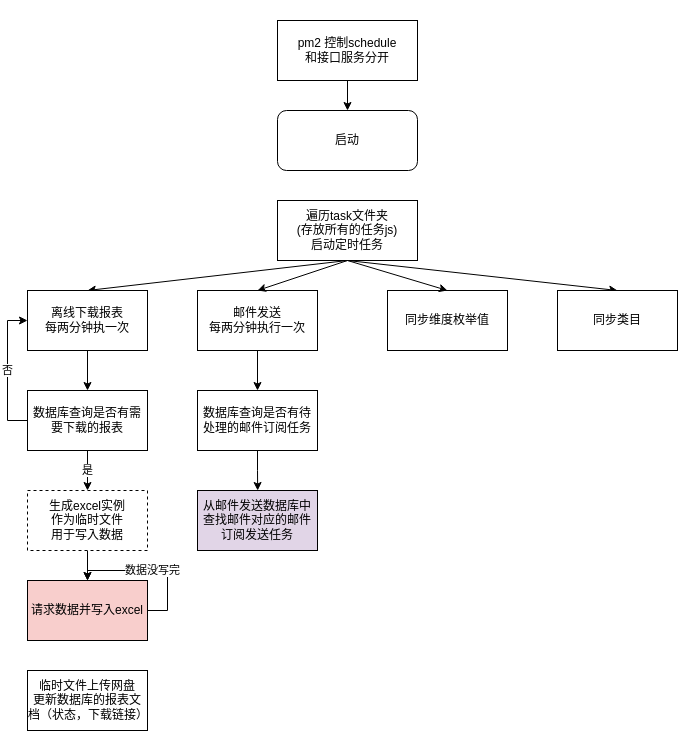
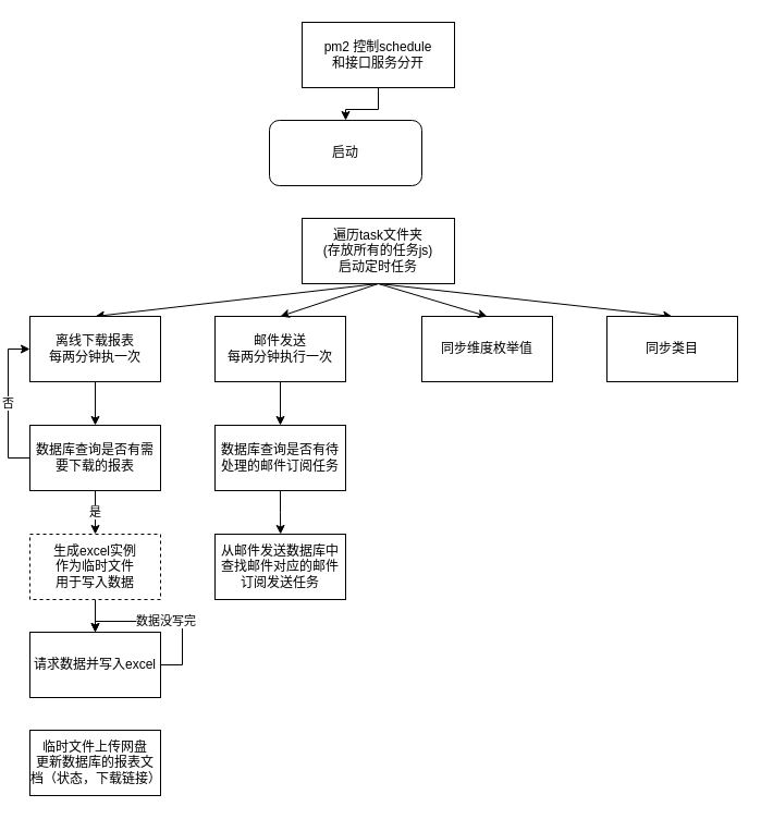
  <mxCell id="0" />
  <mxCell id="1" parent="0" />
  <mxCell id="2" value="" style="group" parent="1" vertex="1" connectable="0"><mxGeometry x="71" y="20" width="540" height="330" as="geometry" /></mxCell>
  <mxCell id="3" value="遍历task文件夹&lt;br&gt;(存放所有的任务js)&lt;br&gt;启动定时任务" style="rounded=0;whiteSpace=wrap;html=1;" parent="2" vertex="1"><mxGeometry x="200" y="180" width="140" height="60" as="geometry" /></mxCell>
  <mxCell id="4" value="" style="endArrow=classic;html=1;exitX=0.5;exitY=1;exitDx=0;exitDy=0;entryX=0.5;entryY=0;entryDx=0;entryDy=0;" parent="2" source="3" target="8" edge="1"><mxGeometry width="50" height="50" relative="1" as="geometry"><mxPoint x="270" y="210" as="sourcePoint" /><mxPoint x="270" y="270" as="targetPoint" /></mxGeometry></mxCell>
  <mxCell id="5" value="pm2 控制schedule&lt;br&gt;和接口服务分开" style="rounded=0;whiteSpace=wrap;html=1;" parent="2" vertex="1"><mxGeometry x="200" width="140" height="60" as="geometry" /></mxCell>
- <mxCell id="6" value="启动" style="rounded=1;whiteSpace=wrap;html=1;" parent="2" vertex="1"><mxGeometry x="200" y="90" width="140" height="60" as="geometry" /></mxCell>
+ <mxCell id="6" value="启动" style="rounded=1;whiteSpace=wrap;html=1;" parent="2" vertex="1"><mxGeometry x="170" y="90" width="140" height="60" as="geometry" /></mxCell>
  <mxCell id="7" style="edgeStyle=orthogonalEdgeStyle;rounded=0;orthogonalLoop=1;jettySize=auto;html=1;exitX=0.5;exitY=1;exitDx=0;exitDy=0;entryX=0.5;entryY=0;entryDx=0;entryDy=0;" parent="2" source="5" target="6" edge="1"><mxGeometry relative="1" as="geometry"><mxPoint x="270" y="60" as="sourcePoint" /><mxPoint x="270" y="180" as="targetPoint" /></mxGeometry></mxCell>
  <mxCell id="8" value="离线下载报表&lt;br&gt;每两分钟执一次" style="rounded=0;whiteSpace=wrap;html=1;" parent="2" vertex="1"><mxGeometry x="-50" y="270" width="120" height="60" as="geometry" /></mxCell>
  <mxCell id="9" value="邮件发送&lt;br&gt;每两分钟执行一次" style="rounded=0;whiteSpace=wrap;html=1;" parent="2" vertex="1"><mxGeometry x="120" y="270" width="120" height="60" as="geometry" /></mxCell>
  <mxCell id="10" value="" style="endArrow=classic;html=1;exitX=0.5;exitY=1;exitDx=0;exitDy=0;entryX=0.5;entryY=0;entryDx=0;entryDy=0;" parent="2" source="3" target="9" edge="1"><mxGeometry width="50" height="50" relative="1" as="geometry"><mxPoint x="280" y="300" as="sourcePoint" /><mxPoint x="330" y="250" as="targetPoint" /></mxGeometry></mxCell>
  <mxCell id="11" value="同步维度枚举值" style="rounded=0;whiteSpace=wrap;html=1;" parent="2" vertex="1"><mxGeometry x="310" y="270" width="120" height="60" as="geometry" /></mxCell>
  <mxCell id="12" value="" style="endArrow=classic;html=1;entryX=0.5;entryY=0;entryDx=0;entryDy=0;" parent="2" target="11" edge="1"><mxGeometry width="50" height="50" relative="1" as="geometry"><mxPoint x="270" y="240" as="sourcePoint" /><mxPoint x="210" y="280.0" as="targetPoint" /></mxGeometry></mxCell>
  <mxCell id="13" value="" style="endArrow=classic;html=1;entryX=0.5;entryY=0;entryDx=0;entryDy=0;" parent="2" target="26" edge="1"><mxGeometry width="50" height="50" relative="1" as="geometry"><mxPoint x="270" y="240" as="sourcePoint" /><mxPoint x="350" y="280.0" as="targetPoint" /></mxGeometry></mxCell>
  <mxCell id="14" value="否" style="edgeStyle=orthogonalEdgeStyle;rounded=0;orthogonalLoop=1;jettySize=auto;html=1;exitX=0;exitY=0.5;exitDx=0;exitDy=0;entryX=0;entryY=0.5;entryDx=0;entryDy=0;" parent="1" source="16" target="8" edge="1"><mxGeometry relative="1" as="geometry" /></mxCell>
  <mxCell id="15" value="是" style="edgeStyle=orthogonalEdgeStyle;rounded=0;orthogonalLoop=1;jettySize=auto;html=1;exitX=0.5;exitY=1;exitDx=0;exitDy=0;entryX=0.5;entryY=0;entryDx=0;entryDy=0;" parent="1" source="16" target="18" edge="1"><mxGeometry relative="1" as="geometry" /></mxCell>
  <mxCell id="16" value="数据库查询是否有需要下载的报表" style="rounded=0;whiteSpace=wrap;html=1;" parent="1" vertex="1"><mxGeometry x="21" y="390" width="120" height="60" as="geometry" /></mxCell>
  <mxCell id="17" style="edgeStyle=orthogonalEdgeStyle;rounded=0;orthogonalLoop=1;jettySize=auto;html=1;exitX=0.5;exitY=1;exitDx=0;exitDy=0;" parent="1" source="18" target="21" edge="1"><mxGeometry relative="1" as="geometry"><mxPoint x="131.176" y="580" as="targetPoint" /></mxGeometry></mxCell>
  <mxCell id="18" value="生成excel实例&lt;br&gt;作为临时文件&lt;br&gt;用于写入数据" style="rounded=0;whiteSpace=wrap;html=1;dashed=1;" parent="1" vertex="1"><mxGeometry x="21" y="490" width="120" height="60" as="geometry" /></mxCell>
  <mxCell id="19" style="edgeStyle=orthogonalEdgeStyle;rounded=0;orthogonalLoop=1;jettySize=auto;html=1;exitX=0.5;exitY=1;exitDx=0;exitDy=0;entryX=0.5;entryY=0;entryDx=0;entryDy=0;" parent="1" source="8" target="16" edge="1"><mxGeometry relative="1" as="geometry" /></mxCell>
  <mxCell id="20" value="数据没写完" style="edgeStyle=orthogonalEdgeStyle;rounded=0;orthogonalLoop=1;jettySize=auto;html=1;exitX=1;exitY=0.5;exitDx=0;exitDy=0;" parent="1" source="21" target="21" edge="1"><mxGeometry relative="1" as="geometry"><mxPoint x="251" y="530" as="targetPoint" /><Array as="points"><mxPoint x="161" y="610" /><mxPoint x="161" y="570" /><mxPoint x="81" y="570" /></Array></mxGeometry></mxCell>
- <mxCell id="21" value="请求数据并写入excel" style="rounded=0;whiteSpace=wrap;html=1;fillColor=#f8cecc;" parent="1" vertex="1"><mxGeometry x="21" y="580" width="120" height="60" as="geometry" /></mxCell>
+ <mxCell id="21" value="请求数据并写入excel" style="rounded=0;whiteSpace=wrap;html=1;" parent="1" vertex="1"><mxGeometry x="21" y="580" width="120" height="60" as="geometry" /></mxCell>
  <mxCell id="22" value="临时文件上传网盘&lt;br&gt;更新数据库的报表文档（状态，下载链接）" style="rounded=0;whiteSpace=wrap;html=1;" parent="1" vertex="1"><mxGeometry x="20.996" y="670" width="120" height="60" as="geometry" /></mxCell>
  <mxCell id="23" style="edgeStyle=orthogonalEdgeStyle;rounded=0;orthogonalLoop=1;jettySize=auto;html=1;exitX=0.5;exitY=1;exitDx=0;exitDy=0;" parent="1" source="24" edge="1"><mxGeometry relative="1" as="geometry"><mxPoint x="251.176" y="490" as="targetPoint" /></mxGeometry></mxCell>
  <mxCell id="24" value="数据库查询是否有待处理的邮件订阅任务" style="rounded=0;whiteSpace=wrap;html=1;" parent="1" vertex="1"><mxGeometry x="191" y="390" width="120" height="60" as="geometry" /></mxCell>
  <mxCell id="25" style="edgeStyle=orthogonalEdgeStyle;rounded=0;orthogonalLoop=1;jettySize=auto;html=1;exitX=0.5;exitY=1;exitDx=0;exitDy=0;entryX=0.5;entryY=0;entryDx=0;entryDy=0;" parent="1" source="9" target="24" edge="1"><mxGeometry relative="1" as="geometry" /></mxCell>
  <mxCell id="26" value="同步类目" style="rounded=0;whiteSpace=wrap;html=1;" parent="1" vertex="1"><mxGeometry x="551" y="290" width="120" height="60" as="geometry" /></mxCell>
- <mxCell id="27" value="从邮件发送数据库中查找邮件对应的邮件订阅发送任务" style="rounded=0;whiteSpace=wrap;html=1;fillColor=#e1d5e7;" parent="1" vertex="1"><mxGeometry x="191" y="490" width="120" height="60" as="geometry" /></mxCell>
+ <mxCell id="27" value="从邮件发送数据库中查找邮件对应的邮件订阅发送任务" style="rounded=0;whiteSpace=wrap;html=1;" parent="1" vertex="1"><mxGeometry x="191" y="490" width="120" height="60" as="geometry" /></mxCell>
